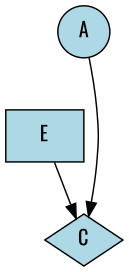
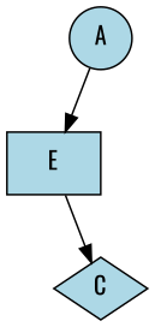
  digraph {
    fontname=Oswald
    node [fillcolor=lightblue fontname=Oswald opcode=add style=filled]
    edge [fontname=Oswald port=0]
    A [opcode=input shape=circle]
    E [shape=box]
    C [shape=diamond]
-   A -> C
+   A -> E
    E -> C
  }
